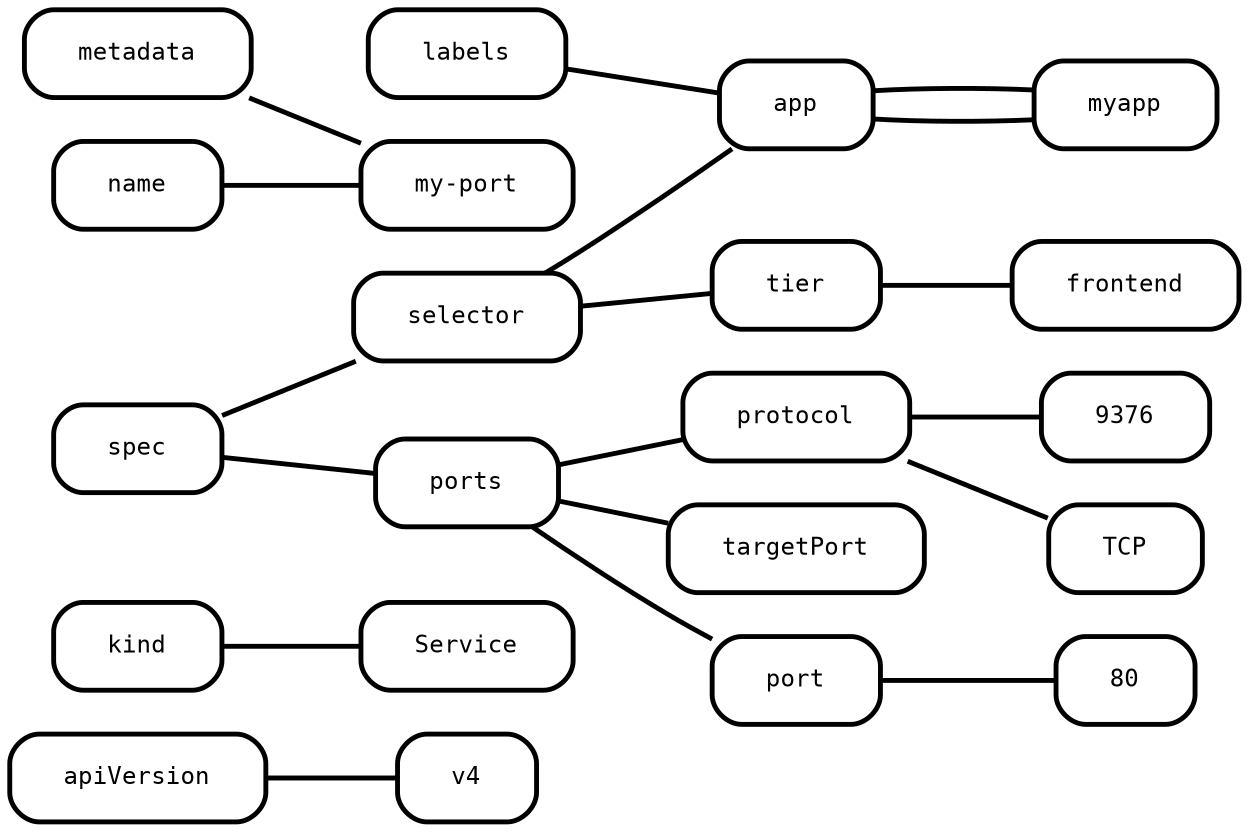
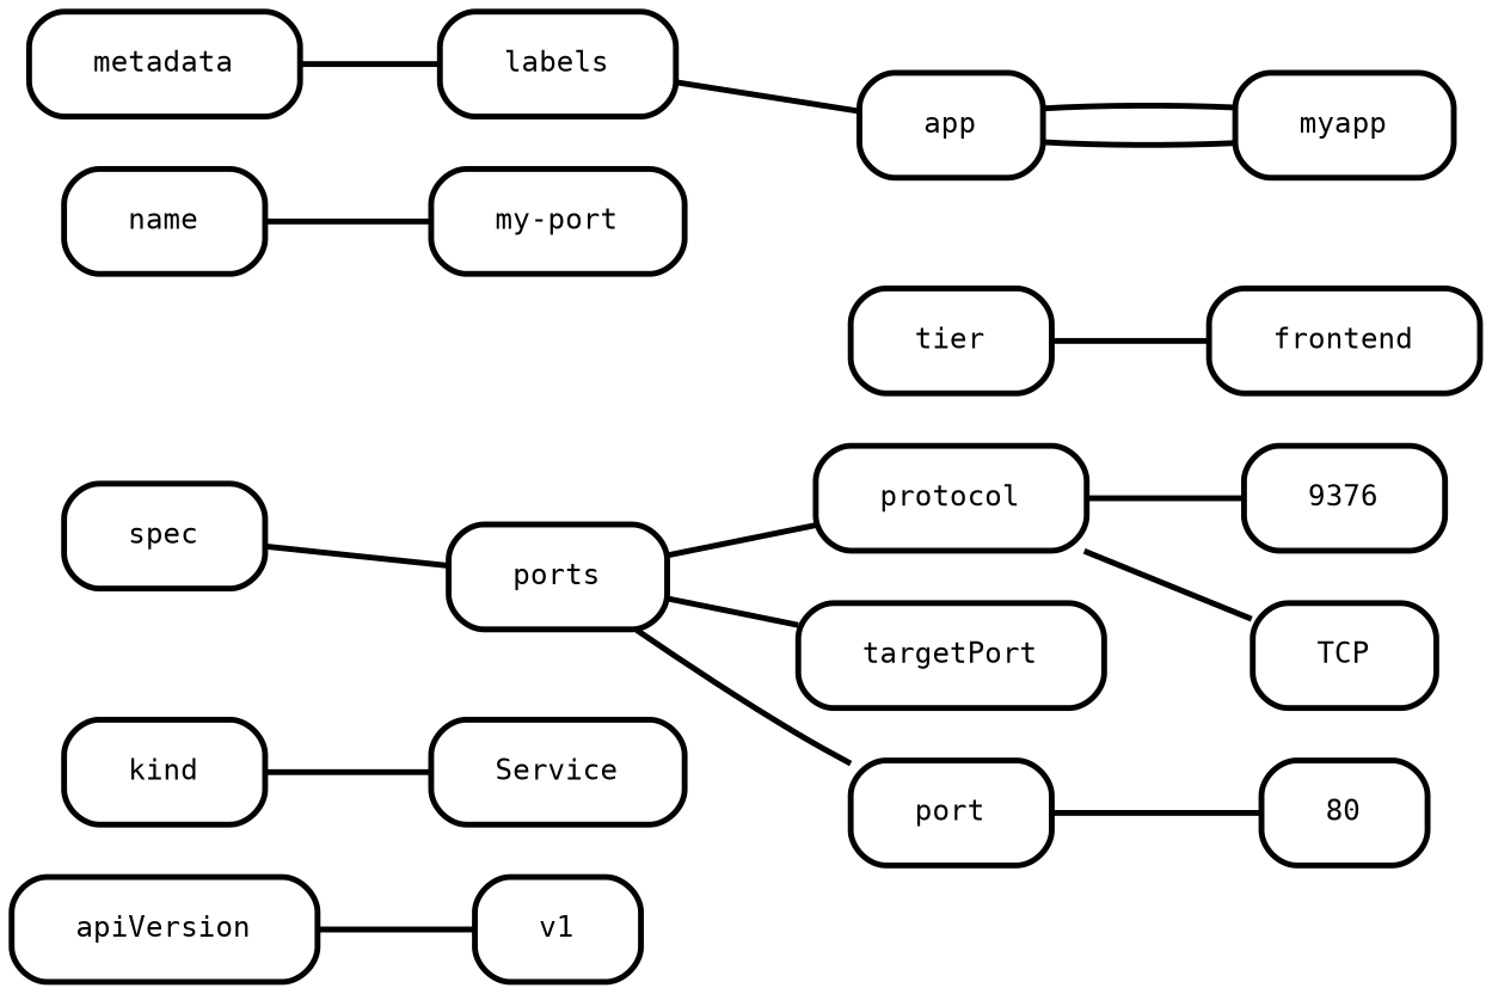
  digraph {
    fontname="DejaVu Sans Mono"
    rankdir=LR
    node [fillcolor="#fafafa" fontname="DejaVu Sans Mono" fontsize=10 margin="0.3,0.1" penwidth=2.0 shape=box style=rounded]
    edge [arrowhead=none fontname="DejaVu Sans Mono" penwidth=2.0]
    n1 [label=apiVersion]
-   n2 [label=v4]
+   n2 [label=v1]
    n3 [label=kind]
    n4 [label=Service]
    n5 [label=metadata]
    n6 [label=labels]
    n7 [label=name]
    n8 [label="my-port"]
    n9 [label=app]
    n10 [label=myapp]
    n11 [label=spec]
    n12 [label=ports]
-   n13 [label=selector]
    n14 [label=port]
    n15 [label=protocol]
    n16 [label=targetPort]
    n17 [label=tier]
    n18 [label=80]
    n19 [label=TCP]
    n20 [label=9376]
    n21 [label=frontend]
    n1 -> n2
    n3 -> n4
-   n5 -> n8
+   n5 -> n6
    n6 -> n9
    n7 -> n8
    n9 -> n10
    n9 -> n10
    n11 -> n12
-   n11 -> n13
    n12 -> n14
    n12 -> n15
    n12 -> n16
-   n13 -> n9
-   n13 -> n17
    n14 -> n18
    n15 -> n19
    n15 -> n20
    n17 -> n21
  }
